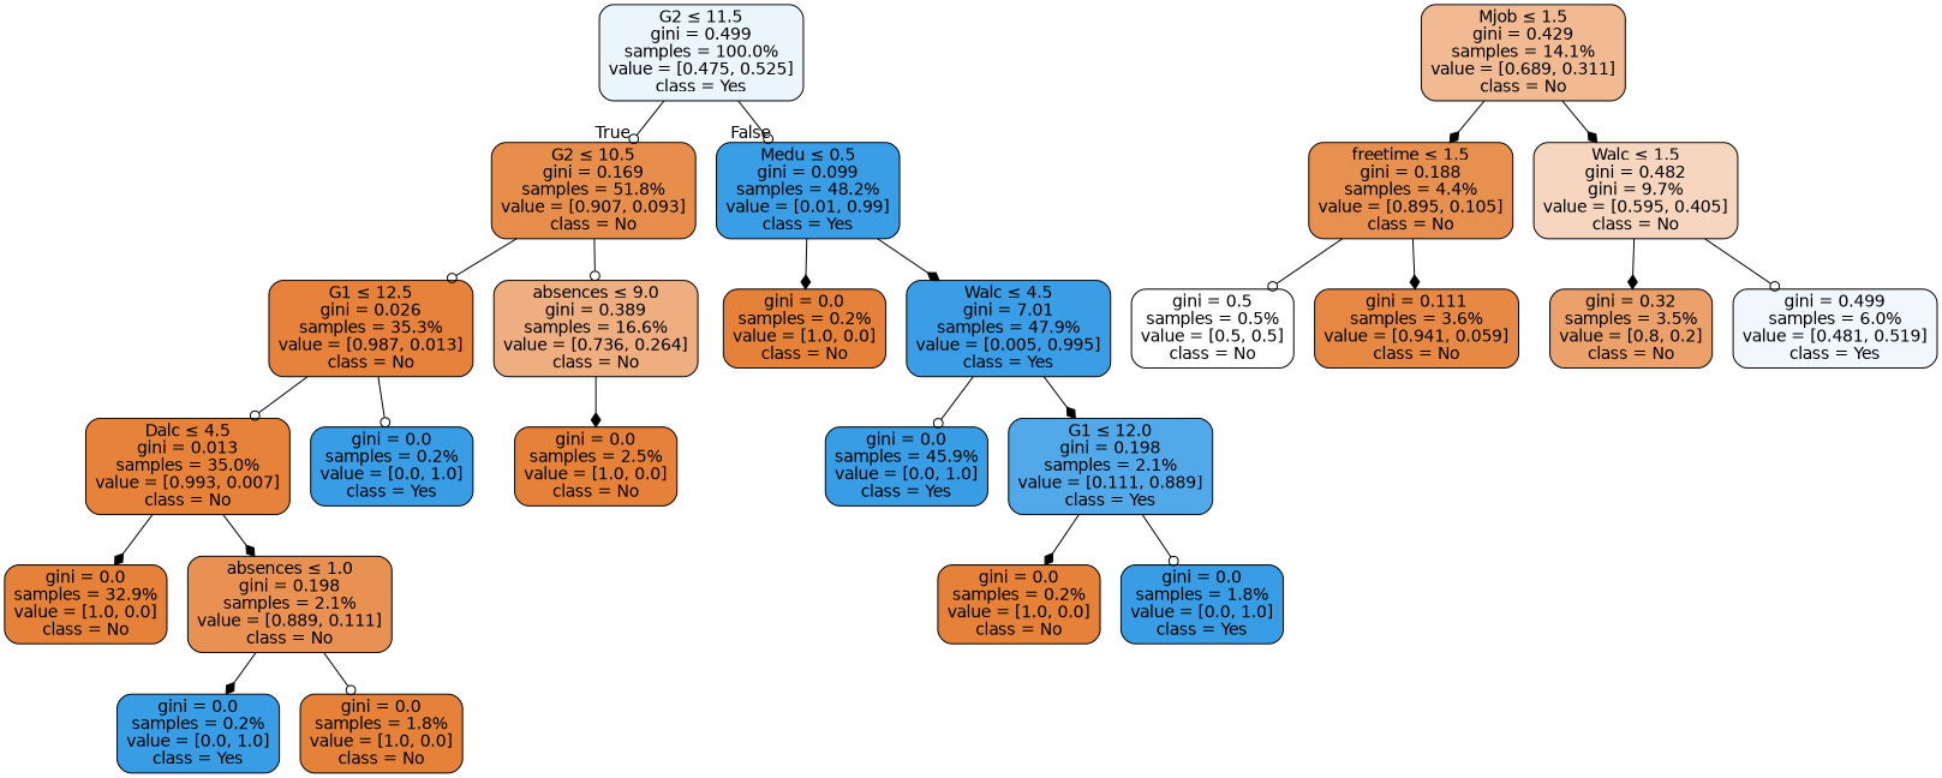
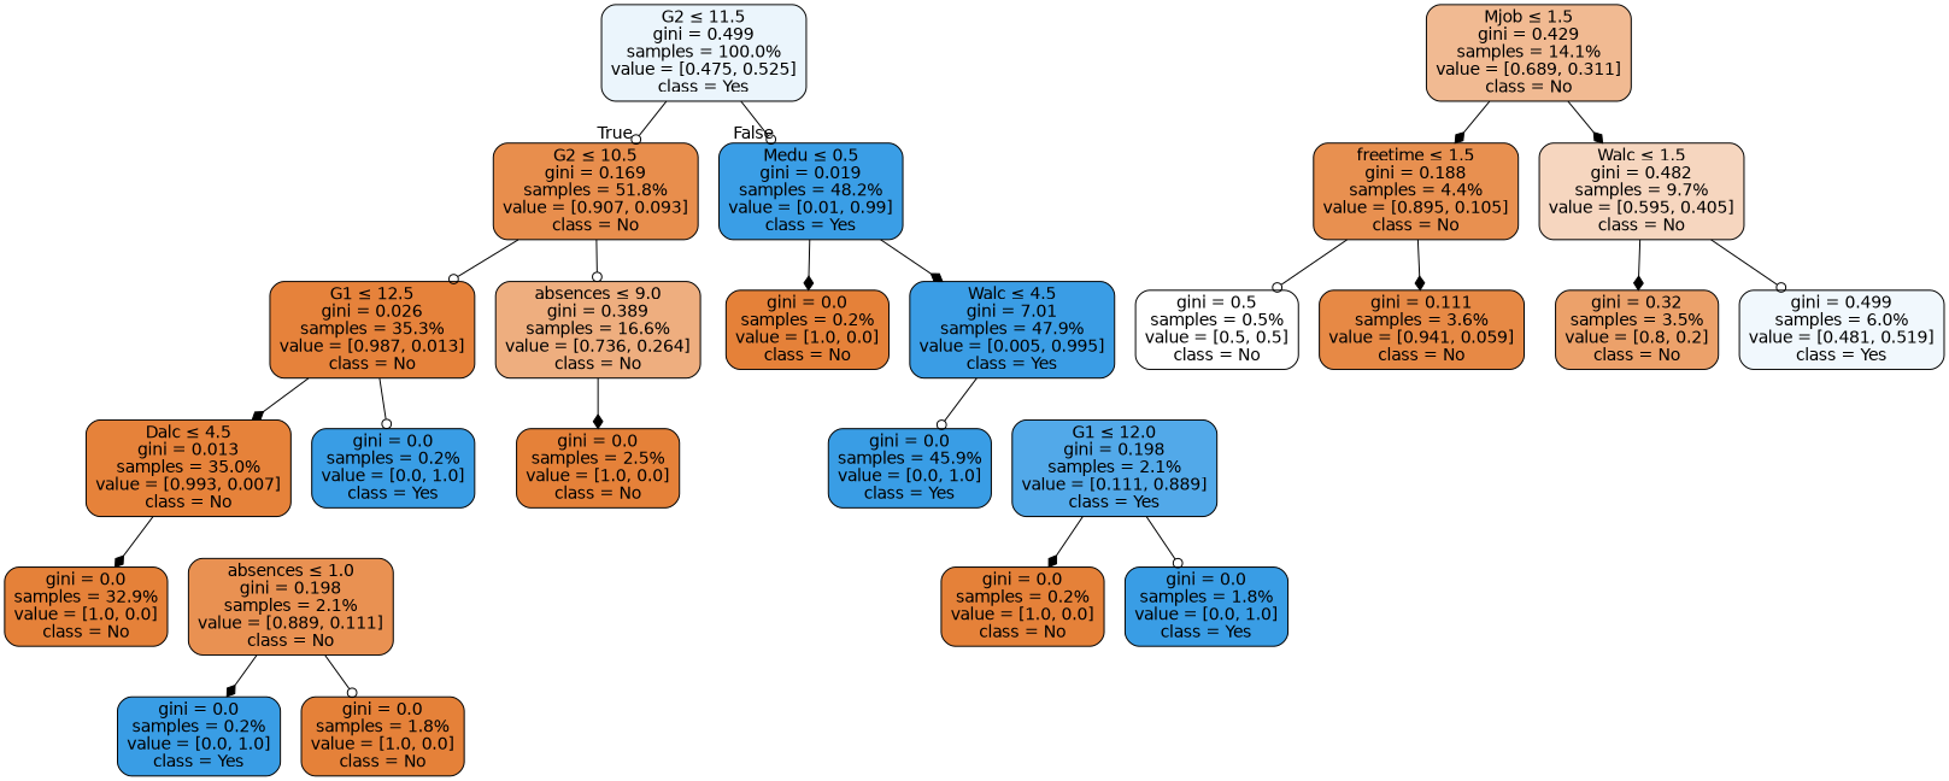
  digraph {
    node [color=black fillcolor="#e58139ff" fontname=helvetica shape=box style="filled, rounded"]
    edge [arrowhead=diamond fontname=helvetica]
    n1 [fillcolor="#399de519" label=<G2 &le; 11.5<br/>gini = 0.499<br/>samples = 100.0%<br/>value = [0.475, 0.525]<br/>class = Yes>]
    n2 [fillcolor="#e58139e5" label=<G2 &le; 10.5<br/>gini = 0.169<br/>samples = 51.8%<br/>value = [0.907, 0.093]<br/>class = No>]
-   n3 [fillcolor="#399de5fd" label=<Medu &le; 0.5<br/>gini = 0.099<br/>samples = 48.2%<br/>value = [0.01, 0.99]<br/>class = Yes>]
+   n3 [fillcolor="#399de5fd" label=<Medu &le; 0.5<br/>gini = 0.019<br/>samples = 48.2%<br/>value = [0.01, 0.99]<br/>class = Yes>]
    n4 [fillcolor="#e58139fc" label=<G1 &le; 12.5<br/>gini = 0.026<br/>samples = 35.3%<br/>value = [0.987, 0.013]<br/>class = No>]
    n5 [fillcolor="#e58139a4" label=<absences &le; 9.0<br/>gini = 0.389<br/>samples = 16.6%<br/>value = [0.736, 0.264]<br/>class = No>]
    n6 [label=<gini = 0.0<br/>samples = 0.2%<br/>value = [1.0, 0.0]<br/>class = No>]
    n7 [fillcolor="#399de5fe" label=<Walc &le; 4.5<br/>gini = 7.01<br/>samples = 47.9%<br/>value = [0.005, 0.995]<br/>class = Yes>]
    n8 [fillcolor="#e58139fd" label=<Dalc &le; 4.5<br/>gini = 0.013<br/>samples = 35.0%<br/>value = [0.993, 0.007]<br/>class = No>]
    n9 [fillcolor="#399de5ff" label=<gini = 0.0<br/>samples = 0.2%<br/>value = [0.0, 1.0]<br/>class = Yes>]
    n10 [label=<gini = 0.0<br/>samples = 2.5%<br/>value = [1.0, 0.0]<br/>class = No>]
    n11 [label=<gini = 0.0<br/>samples = 32.9%<br/>value = [1.0, 0.0]<br/>class = No>]
    n12 [fillcolor="#e58139df" label=<absences &le; 1.0<br/>gini = 0.198<br/>samples = 2.1%<br/>value = [0.889, 0.111]<br/>class = No>]
    n13 [fillcolor="#399de5ff" label=<gini = 0.0<br/>samples = 0.2%<br/>value = [0.0, 1.0]<br/>class = Yes>]
    n14 [label=<gini = 0.0<br/>samples = 1.8%<br/>value = [1.0, 0.0]<br/>class = No>]
    n15 [fillcolor="#e581398c" label=<Mjob &le; 1.5<br/>gini = 0.429<br/>samples = 14.1%<br/>value = [0.689, 0.311]<br/>class = No>]
    n16 [fillcolor="#e58139e1" label=<freetime &le; 1.5<br/>gini = 0.188<br/>samples = 4.4%<br/>value = [0.895, 0.105]<br/>class = No>]
-   n17 [fillcolor="#e5813952" label=<Walc &le; 1.5<br/>gini = 0.482<br/>gini = 9.7%<br/>value = [0.595, 0.405]<br/>class = No>]
+   n17 [fillcolor="#e5813952" label=<Walc &le; 1.5<br/>gini = 0.482<br/>samples = 9.7%<br/>value = [0.595, 0.405]<br/>class = No>]
    n18 [fillcolor="#e5813900" label=<gini = 0.5<br/>samples = 0.5%<br/>value = [0.5, 0.5]<br/>class = No>]
    n19 [fillcolor="#e58139ef" label=<gini = 0.111<br/>samples = 3.6%<br/>value = [0.941, 0.059]<br/>class = No>]
    n20 [fillcolor="#e58139bf" label=<gini = 0.32<br/>samples = 3.5%<br/>value = [0.8, 0.2]<br/>class = No>]
    n21 [fillcolor="#399de512" label=<gini = 0.499<br/>samples = 6.0%<br/>value = [0.481, 0.519]<br/>class = Yes>]
    n22 [fillcolor="#399de5ff" label=<gini = 0.0<br/>samples = 45.9%<br/>value = [0.0, 1.0]<br/>class = Yes>]
    n23 [fillcolor="#399de5df" label=<G1 &le; 12.0<br/>gini = 0.198<br/>samples = 2.1%<br/>value = [0.111, 0.889]<br/>class = Yes>]
    n24 [label=<gini = 0.0<br/>samples = 0.2%<br/>value = [1.0, 0.0]<br/>class = No>]
    n25 [fillcolor="#399de5ff" label=<gini = 0.0<br/>samples = 1.8%<br/>value = [0.0, 1.0]<br/>class = Yes>]
    n1 -> n2 [arrowhead=odot headlabel=True labelangle=45 labeldistance=2.5]
    n1 -> n3 [arrowhead=odot headlabel=False labelangle=-45 labeldistance=2.5]
    n2 -> n4 [arrowhead=odot]
    n2 -> n5 [arrowhead=odot]
    n3 -> n6
    n3 -> n7
-   n4 -> n8 [arrowhead=odot]
+   n4 -> n8
    n4 -> n9 [arrowhead=odot]
    n5 -> n10
    n7 -> n22 [arrowhead=odot]
-   n7 -> n23
    n8 -> n11
-   n8 -> n12
    n12 -> n13
    n12 -> n14 [arrowhead=odot]
    n15 -> n16
    n15 -> n17
    n16 -> n18 [arrowhead=odot]
    n16 -> n19
    n17 -> n20
    n17 -> n21 [arrowhead=odot]
    n23 -> n24
    n23 -> n25 [arrowhead=odot]
  }
